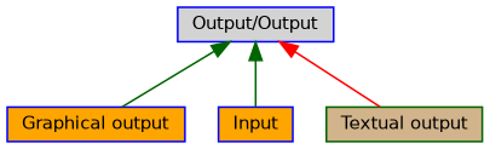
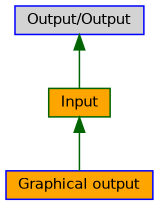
  digraph {
    rankdir=TB
    node [color=blue fillcolor=orange fontname=Helvetica fontsize=10 shape=box style=filled]
    edge [color=darkgreen dir=back fontname=Helvetica fontsize=10 labelfontname=Helvetica labelfontsize=10 shape=plaintext style=solid]
    n1 [fillcolor=lightgrey fontcolor=black height=0.2 label="Output/Output" width=0.4]
    n2 [height=0.2 label="Graphical output" width=0.4]
-   n3 [height=0.2 label=Input width=0.4]
-   n4 [color=darkgreen fillcolor=tan height=0.2 label="Textual output" width=0.4]
-   n1 -> n2
+   n3 [color=darkgreen height=0.2 label=Input width=0.4]
+   n3 -> n2
    n1 -> n3
-   n1 -> n4 [color=red]
  }
